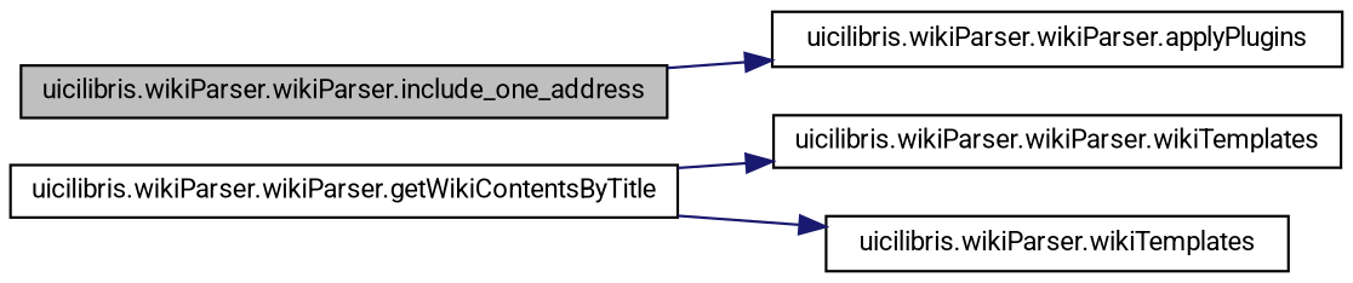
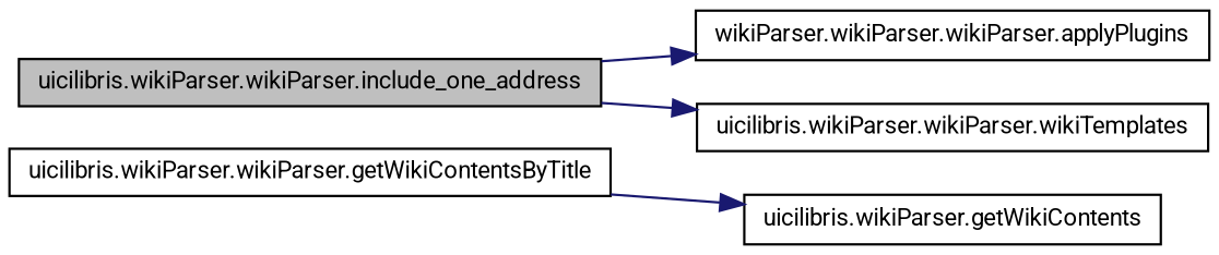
  digraph {
    fontname=Roboto
    rankdir=LR
    node [color=black fillcolor=white fontname=Roboto fontsize=10 shape=record style=filled]
    edge [color=midnightblue fontname=Roboto fontsize=10 labelfontname=FreeSans labelfontsize=10 style=solid]
    n1 [fillcolor=grey75 fontcolor=black height=0.2 label="uicilibris.wikiParser.wikiParser.include_one_address" width=0.4]
-   n2 [height=0.2 label="uicilibris.wikiParser.wikiParser.applyPlugins" width=0.4]
+   n2 [height=0.2 label="wikiParser.wikiParser.wikiParser.applyPlugins" width=0.4]
    n3 [height=0.2 label="uicilibris.wikiParser.wikiParser.wikiTemplates" width=0.4]
    n4 [height=0.2 label="uicilibris.wikiParser.wikiParser.getWikiContentsByTitle" width=0.4]
-   n5 [height=0.2 label="uicilibris.wikiParser.wikiTemplates" width=0.4]
+   n5 [height=0.2 label="uicilibris.wikiParser.getWikiContents" width=0.4]
    n1 -> n2
-   n4 -> n3
+   n1 -> n3
    n4 -> n5
  }
